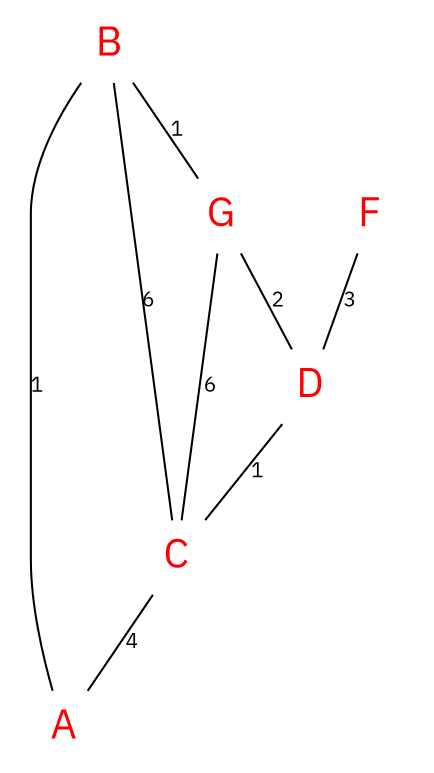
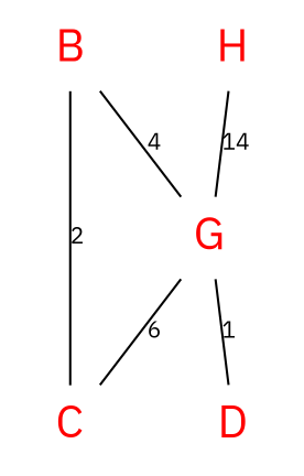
  graph {
    fontname="IBM Plex Sans"
    node [fixedsize=true fontcolor=red fontname="IBM Plex Sans" fontsize="20px" shape=none]
    edge [fontname="IBM Plex Sans" fontsize=10]
-   n1 [label=A]
    n2 [label=B]
    n3 [label=C]
    n4 [label=G]
    n5 [label=D]
-   n6 [label=F]
-   n2 -- n1 [label=1]
-   n2 -- n3 [label=6]
-   n2 -- n4 [label=1]
-   n3 -- n1 [label=4]
+   n7 [label=H]
+   n2 -- n3 [label=2]
+   n2 -- n4 [label=4]
    n4 -- n3 [label=6]
-   n4 -- n5 [label=2]
-   n5 -- n3 [label=1]
-   n6 -- n5 [label=3]
+   n4 -- n5 [label=1]
+   n7 -- n4 [label=14]
  }
